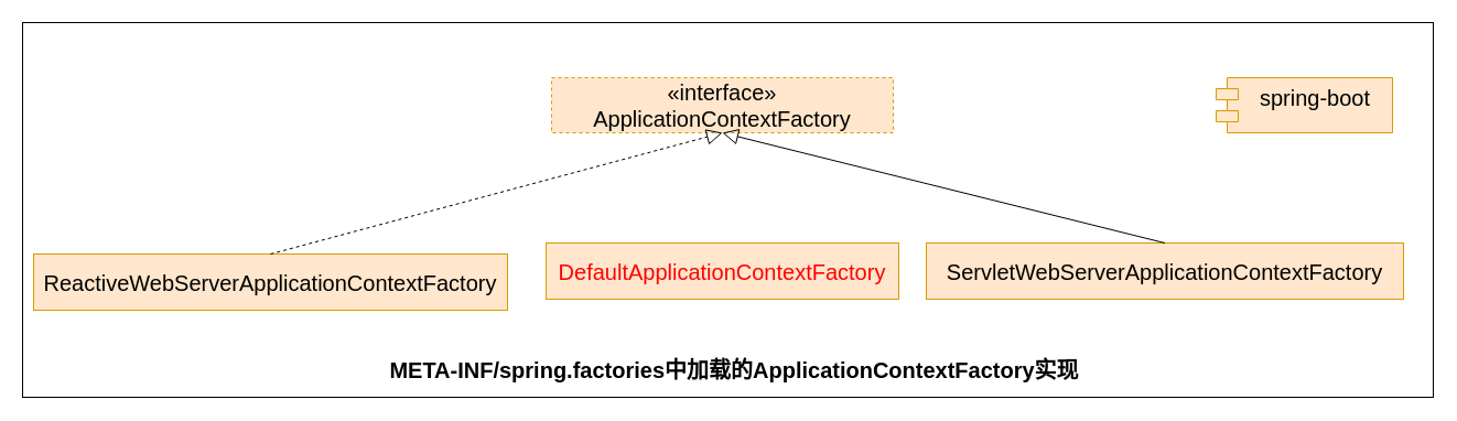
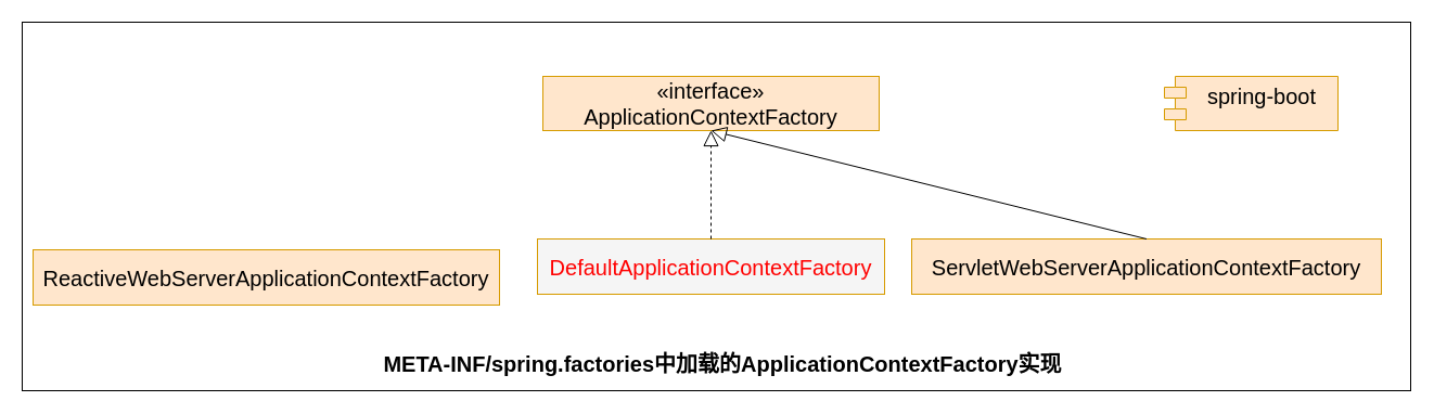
  <mxCell id="0" />
  <mxCell id="1" parent="0" />
  <mxCell id="2" value="" style="rounded=0;whiteSpace=wrap;html=1;" parent="1" vertex="1"><mxGeometry x="20" y="20" width="1280" height="340" as="geometry" /></mxCell>
- <mxCell id="3" value="«interface»&lt;br&gt;ApplicationContextFactory" style="html=1;whiteSpace=wrap;fontSize=20;fontStyle=0;fillColor=#ffe6cc;strokeColor=#d79b00;dashed=1;" parent="1" vertex="1"><mxGeometry x="500" y="70" width="310" height="50" as="geometry" /></mxCell>
- <mxCell id="4" value="spring-boot&lt;div&gt;&lt;div&gt;&lt;br&gt;&lt;/div&gt;&lt;/div&gt;" style="shape=module;align=left;spacingLeft=20;align=center;verticalAlign=top;whiteSpace=wrap;html=1;fontSize=20;fillColor=#ffe6cc;strokeColor=#d79b00;" parent="1" vertex="1"><mxGeometry x="1103" y="70" width="160" height="50" as="geometry" /></mxCell>
+ <mxCell id="3" value="«interface»&lt;br&gt;ApplicationContextFactory" style="html=1;whiteSpace=wrap;fontSize=20;fontStyle=0;fillColor=#ffe6cc;strokeColor=#d79b00;" parent="1" vertex="1"><mxGeometry x="500" y="70" width="310" height="50" as="geometry" /></mxCell>
+ <mxCell id="4" value="spring-boot&lt;div&gt;&lt;div&gt;&lt;br&gt;&lt;/div&gt;&lt;/div&gt;" style="shape=module;align=left;spacingLeft=20;align=center;verticalAlign=top;whiteSpace=wrap;html=1;fontSize=20;fillColor=#ffe6cc;strokeColor=#d79b00;" parent="1" vertex="1"><mxGeometry x="1073" y="70" width="160" height="50" as="geometry" /></mxCell>
  <mxCell id="5" value="&lt;div&gt;ReactiveWebServerApplicationContextFactory&lt;/div&gt;" style="html=1;whiteSpace=wrap;fontSize=20;verticalAlign=middle;align=center;fillColor=#ffe6cc;strokeColor=#d79b00;" parent="1" vertex="1"><mxGeometry x="30" y="230" width="430" height="51" as="geometry" /></mxCell>
- <mxCell id="6" value="" style="endArrow=block;dashed=1;endFill=0;endSize=12;html=1;rounded=0;exitX=0.5;exitY=0;exitDx=0;exitDy=0;entryX=0.5;entryY=1;entryDx=0;entryDy=0;" parent="1" source="5" target="3" edge="1"><mxGeometry width="160" relative="1" as="geometry"><mxPoint x="1101" y="250" as="sourcePoint" /><mxPoint x="1261" y="250" as="targetPoint" /></mxGeometry></mxCell>
  <mxCell id="7" value="META-INF/spring.factories中加载的&lt;span style=&quot;&quot;&gt;ApplicationContextFactory&lt;/span&gt;实现" style="text;html=1;align=center;verticalAlign=middle;whiteSpace=wrap;rounded=0;fontSize=20;fontStyle=1" parent="1" vertex="1"><mxGeometry x="245.5" y="320" width="840" height="30" as="geometry" /></mxCell>
  <mxCell id="8" value="&lt;div&gt;ServletWebServerApplicationContextFactory&lt;/div&gt;" style="html=1;whiteSpace=wrap;fontSize=20;verticalAlign=middle;align=center;fillColor=#ffe6cc;strokeColor=#d79b00;" parent="1" vertex="1"><mxGeometry x="840" y="220" width="433" height="51" as="geometry" /></mxCell>
  <mxCell id="9" value="" style="endArrow=block;dashed=0;endFill=0;endSize=12;html=1;rounded=0;exitX=0.5;exitY=0;exitDx=0;exitDy=0;entryX=0.5;entryY=1;entryDx=0;entryDy=0;" parent="1" source="8" target="3" edge="1"><mxGeometry width="160" relative="1" as="geometry"><mxPoint x="810" y="160" as="sourcePoint" /><mxPoint x="970" y="160" as="targetPoint" /></mxGeometry></mxCell>
- <mxCell id="10" value="&lt;div&gt;&lt;font style=&quot;color: rgb(255, 0, 0);&quot;&gt;DefaultApplicationContextFactory&lt;/font&gt;&lt;/div&gt;" style="html=1;whiteSpace=wrap;fontSize=20;verticalAlign=middle;align=center;fillColor=#ffe6cc;strokeColor=#d79b00;" vertex="1" parent="1"><mxGeometry x="495" y="220" width="320" height="51" as="geometry" /></mxCell>
+ <mxCell id="10" value="&lt;div&gt;&lt;font style=&quot;color: rgb(255, 0, 0);&quot;&gt;DefaultApplicationContextFactory&lt;/font&gt;&lt;/div&gt;" style="html=1;whiteSpace=wrap;fontSize=20;verticalAlign=middle;align=center;fillColor=#f5f5f5;strokeColor=#d79b00;" vertex="1" parent="1"><mxGeometry x="495" y="220" width="320" height="51" as="geometry" /></mxCell>
+ <mxCell id="11" value="" style="endArrow=block;dashed=1;endFill=0;endSize=12;html=1;rounded=0;exitX=0.5;exitY=0;exitDx=0;exitDy=0;" edge="1" parent="1" source="10" target="3"><mxGeometry width="160" relative="1" as="geometry"><mxPoint x="560" y="180" as="sourcePoint" /><mxPoint x="720" y="180" as="targetPoint" /></mxGeometry></mxCell>
